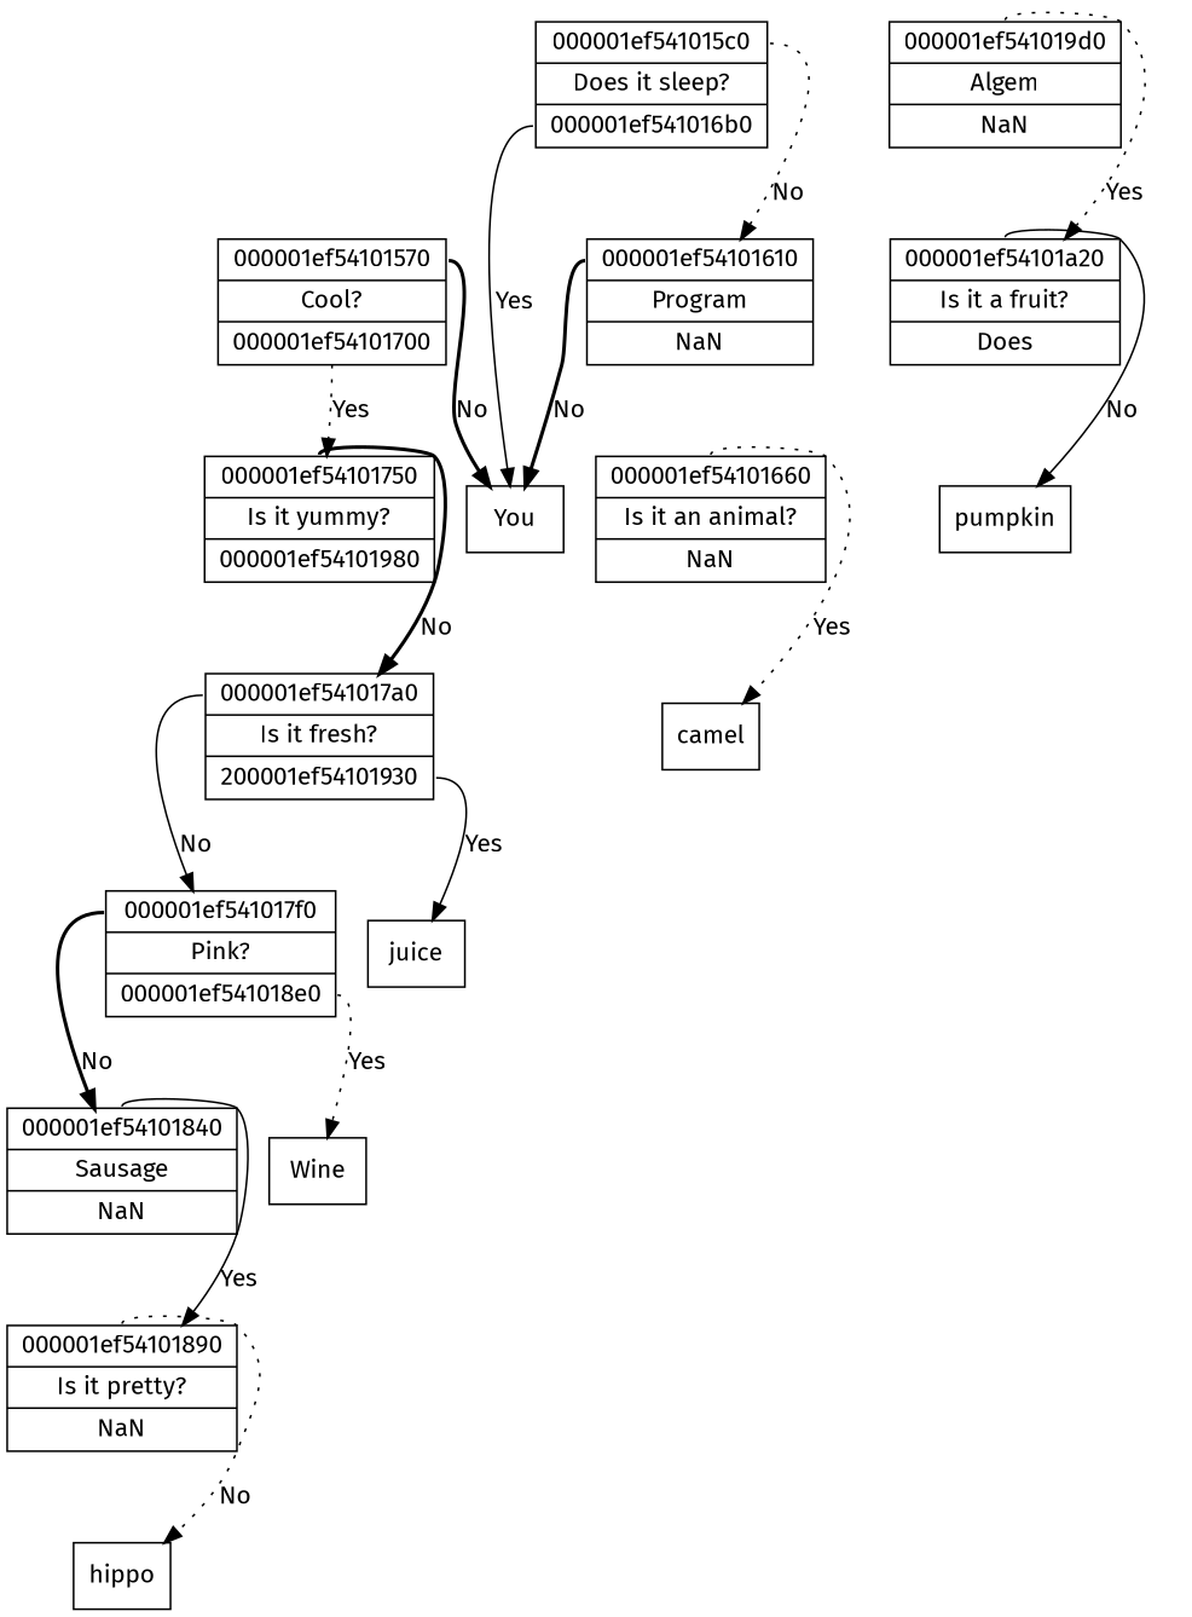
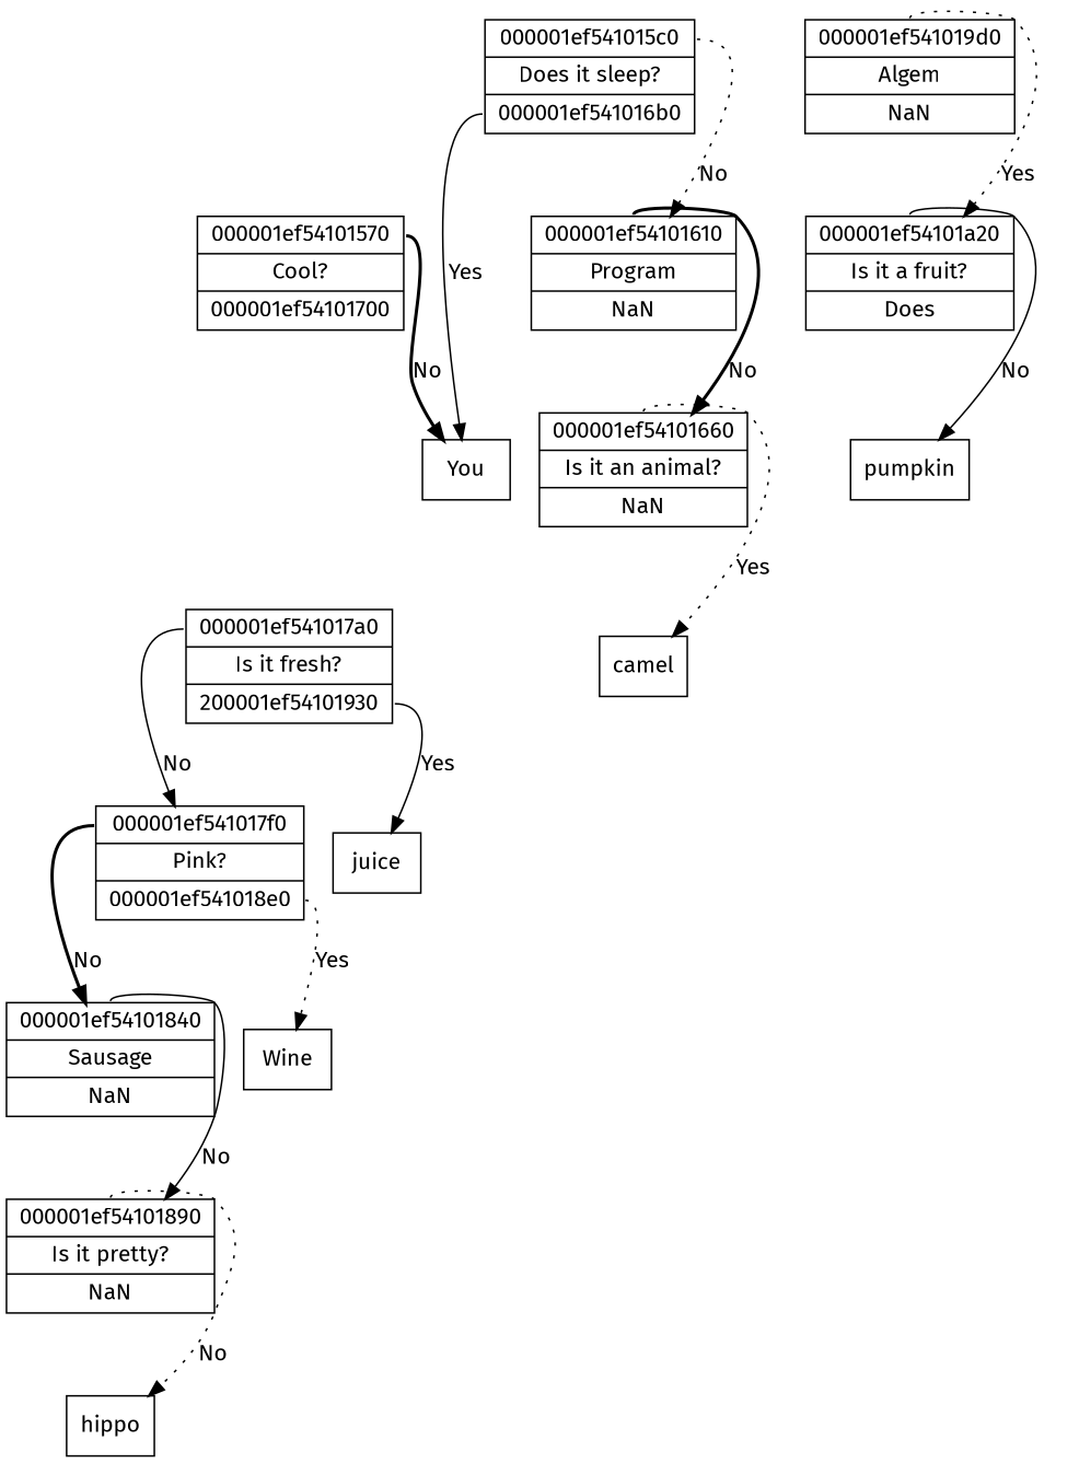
  digraph {
    fontname="Fira Sans"
    node [fontname="Fira Sans" shape=record]
    edge [fontname="Fira Sans" style=dotted tailport=left]
    n1 [label="{ <left> 000001ef54101570 | Cool? | <right> 000001ef54101700 }"]
-   n2 [label="{ <left> 000001ef54101750 | Is it yummy? | <right> 000001ef54101980 }"]
    n3 [label="{ You }"]
    n4 [label="{ <left> 000001ef541015c0 | Does it sleep? | <right> 000001ef541016b0 }"]
    n5 [label="{ <left> 000001ef54101610 | Program | <right> NaN }"]
    n6 [label="{ <left> 000001ef541017a0 | Is it fresh? | <right> 200001ef54101930 }"]
    n7 [label="{ <left> 000001ef54101660 | Is it an animal? | <right> NaN }"]
    n8 [label="{ <left> 000001ef541017f0 | Pink? | <right> 000001ef541018e0 }"]
    n9 [label="{ juice }"]
    n10 [label="{ <left> 000001ef541019d0 | Algem | <right> NaN }"]
    n11 [label="{ <left> 000001ef54101a20 | Is it a fruit? | <right> Does }"]
    n12 [label="{ <left> 000001ef54101840 | Sausage | <right> NaN }"]
    n13 [label="{ Wine }"]
    n14 [label="{ pumpkin }"]
    n15 [label="{ <left> 000001ef54101890 | Is it pretty? | <right> NaN }"]
    n16 [label="{ hippo }"]
    n17 [label="{ camel }"]
-   n1 -> n2 [label=Yes tailport=right]
    n1 -> n3 [label=No style=bold]
-   n2 -> n6 [label=No style=bold]
    n4 -> n3 [label=Yes style=solid tailport=right]
    n4 -> n5 [label=No]
-   n5 -> n3 [label=No style=bold]
+   n5 -> n7 [label=No style=bold]
    n6 -> n8 [label=No style=solid]
    n6 -> n9 [label=Yes style=solid tailport=right]
    n7 -> n17 [label=Yes]
    n8 -> n12 [label=No style=bold]
    n8 -> n13 [label=Yes tailport=right]
    n10 -> n11 [label=Yes]
    n11 -> n14 [label=No style=solid]
-   n12 -> n15 [label=Yes style=solid]
+   n12 -> n15 [label=No style=solid]
    n15 -> n16 [label=No]
  }
